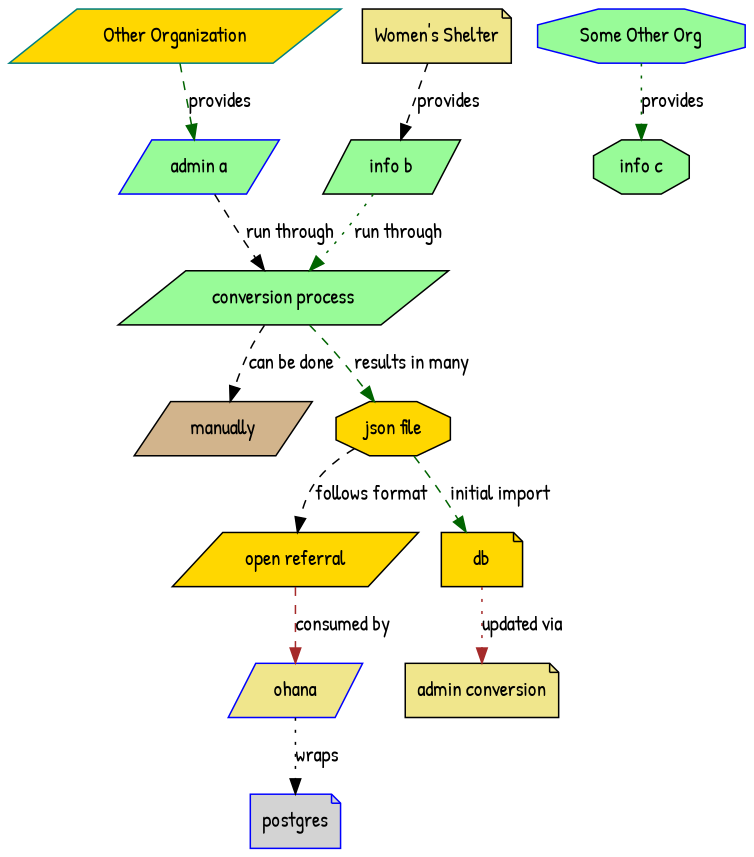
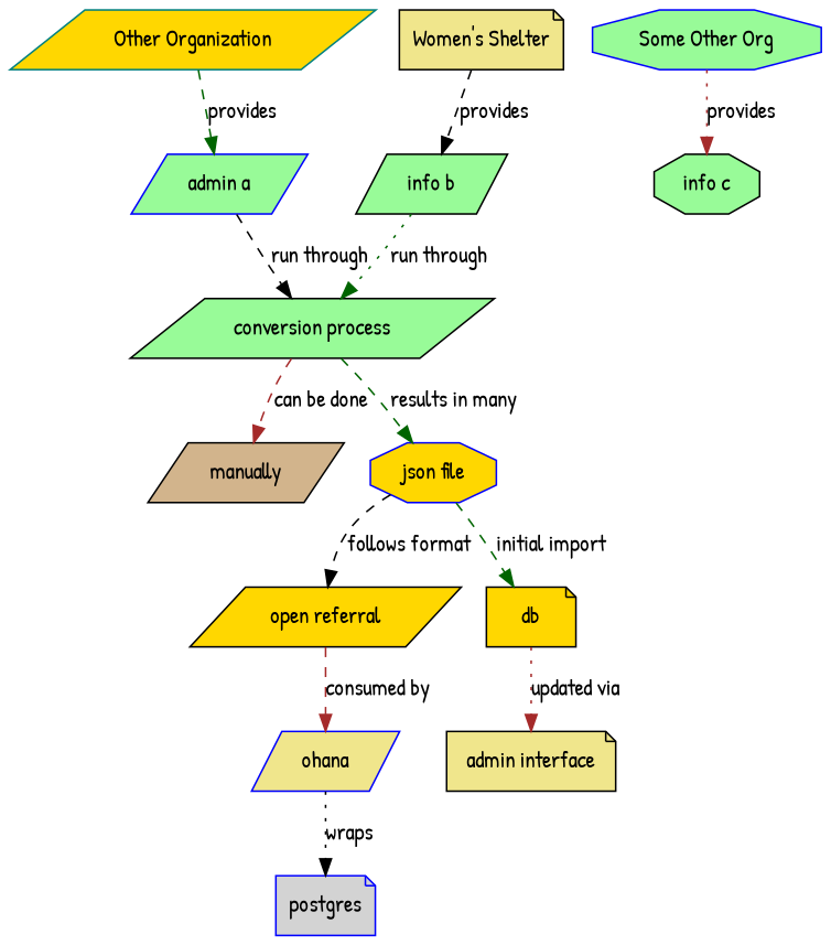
  digraph {
    fontname="Patrick Hand"
    node [color=black fillcolor=palegreen fontname="Patrick Hand" shape=parallelogram style=filled]
    edge [color=black fontname="Patrick Hand" style=dashed]
    n1 [color=teal fillcolor=gold label="Other Organization"]
    n2 [color=blue label="admin a"]
    "conversion process"
    manually [fillcolor=tan]
-   "json file" [fillcolor=gold shape=octagon]
+   "json file" [color=blue fillcolor=gold shape=octagon]
    "Women's Shelter" [fillcolor=khaki shape=note]
    "info b"
    "Some Other Org" [color=blue shape=octagon]
    "info c" [shape=octagon]
    "open referral" [fillcolor=gold]
    db [fillcolor=gold shape=note]
    ohana [color=blue fillcolor=khaki]
-   "admin interface" [fillcolor=khaki shape=note label="admin conversion"]
+   "admin interface" [fillcolor=khaki shape=note]
    postgres [color=blue fillcolor=lightgrey shape=note]
    n1 -> n2 [color=darkgreen label=provides]
    n2 -> "conversion process" [label="run through"]
-   "conversion process" -> manually [label="can be done"]
+   "conversion process" -> manually [color=brown label="can be done"]
    "conversion process" -> "json file" [color=darkgreen label="results in many"]
    "json file" -> "open referral" [label="follows format"]
    "json file" -> db [color=darkgreen label="initial import"]
    "Women's Shelter" -> "info b" [label=provides]
    "info b" -> "conversion process" [color=darkgreen label="run through" style=dotted]
-   "Some Other Org" -> "info c" [color=darkgreen label=provides style=dotted]
+   "Some Other Org" -> "info c" [color=brown label=provides style=dotted]
    "open referral" -> ohana [color=brown label="consumed by"]
    db -> "admin interface" [color=brown label="updated via" style=dotted]
    ohana -> postgres [label=wraps style=dotted]
  }
